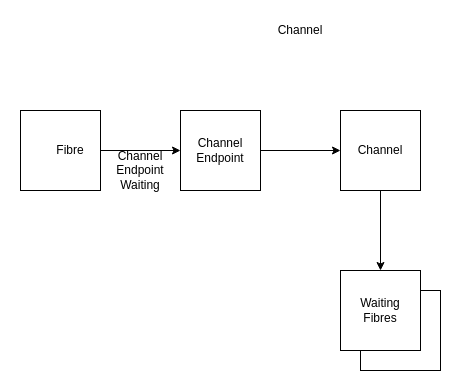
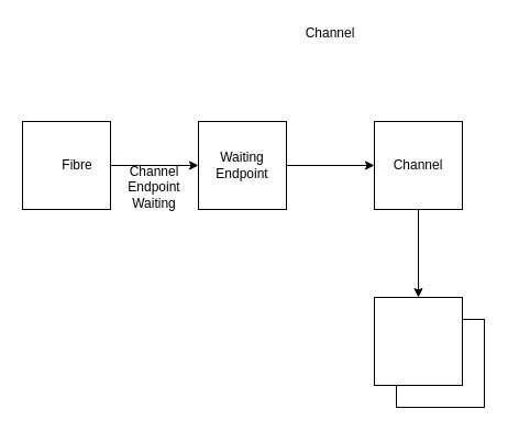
  <mxCell id="0" />
  <mxCell id="1" parent="0" />
  <mxCell id="2" value="" style="whiteSpace=wrap;html=1;aspect=fixed;" vertex="1" parent="1"><mxGeometry x="20" y="110" width="80" height="80" as="geometry" /></mxCell>
  <mxCell id="3" value="" style="whiteSpace=wrap;html=1;aspect=fixed;" vertex="1" parent="1"><mxGeometry x="180" y="110" width="80" height="80" as="geometry" /></mxCell>
  <mxCell id="4" value="" style="whiteSpace=wrap;html=1;aspect=fixed;" vertex="1" parent="1"><mxGeometry x="340" y="110" width="80" height="80" as="geometry" /></mxCell>
  <mxCell id="5" value="" style="whiteSpace=wrap;html=1;aspect=fixed;" vertex="1" parent="1"><mxGeometry x="360" y="290" width="80" height="80" as="geometry" /></mxCell>
  <mxCell id="6" value="" style="whiteSpace=wrap;html=1;aspect=fixed;" vertex="1" parent="1"><mxGeometry x="340" y="270" width="80" height="80" as="geometry" /></mxCell>
  <mxCell id="7" value="Fibre" style="text;html=1;strokeColor=none;fillColor=none;align=center;verticalAlign=middle;whiteSpace=wrap;rounded=0;" vertex="1" parent="1"><mxGeometry x="50" y="140" width="40" height="20" as="geometry" /></mxCell>
  <mxCell id="8" value="Channel" style="text;html=1;strokeColor=none;fillColor=none;align=center;verticalAlign=middle;whiteSpace=wrap;rounded=0;" vertex="1" parent="1"><mxGeometry x="280" y="20" width="40" height="20" as="geometry" /></mxCell>
- <mxCell id="9" value="Channel&lt;br&gt;Endpoint" style="text;html=1;strokeColor=none;fillColor=none;align=center;verticalAlign=middle;whiteSpace=wrap;rounded=0;" vertex="1" parent="1"><mxGeometry x="200" y="140" width="40" height="20" as="geometry" /></mxCell>
+ <mxCell id="9" value="Waiting&lt;br&gt;Endpoint" style="text;html=1;strokeColor=none;fillColor=none;align=center;verticalAlign=middle;whiteSpace=wrap;rounded=0;" vertex="1" parent="1"><mxGeometry x="200" y="140" width="40" height="20" as="geometry" /></mxCell>
  <mxCell id="10" value="Channel" style="text;html=1;strokeColor=none;fillColor=none;align=center;verticalAlign=middle;whiteSpace=wrap;rounded=0;" vertex="1" parent="1"><mxGeometry x="360" y="140" width="40" height="20" as="geometry" /></mxCell>
- <mxCell id="11" value="Waiting&lt;br&gt;Fibres" style="text;html=1;strokeColor=none;fillColor=none;align=center;verticalAlign=middle;whiteSpace=wrap;rounded=0;" vertex="1" parent="1"><mxGeometry x="360" y="300" width="40" height="20" as="geometry" /></mxCell>
  <mxCell id="12" value="" style="endArrow=classic;html=1;exitX=1;exitY=0.5;exitDx=0;exitDy=0;entryX=0;entryY=0.5;entryDx=0;entryDy=0;" edge="1" parent="1" source="2" target="3"><mxGeometry width="50" height="50" relative="1" as="geometry"><mxPoint x="330" y="270" as="sourcePoint" /><mxPoint x="380" y="220" as="targetPoint" /></mxGeometry></mxCell>
  <mxCell id="13" value="" style="endArrow=classic;html=1;entryX=0;entryY=0.5;entryDx=0;entryDy=0;exitX=1;exitY=0.5;exitDx=0;exitDy=0;" edge="1" parent="1" source="3" target="4"><mxGeometry width="50" height="50" relative="1" as="geometry"><mxPoint x="330" y="270" as="sourcePoint" /><mxPoint x="380" y="220" as="targetPoint" /></mxGeometry></mxCell>
  <mxCell id="14" value="" style="endArrow=classic;html=1;exitX=0.5;exitY=1;exitDx=0;exitDy=0;entryX=0.5;entryY=0;entryDx=0;entryDy=0;" edge="1" parent="1" source="4" target="6"><mxGeometry width="50" height="50" relative="1" as="geometry"><mxPoint x="330" y="270" as="sourcePoint" /><mxPoint x="380" y="220" as="targetPoint" /></mxGeometry></mxCell>
  <mxCell id="15" value="Channel&lt;br&gt;Endpoint&lt;br&gt;Waiting" style="text;html=1;strokeColor=none;fillColor=none;align=center;verticalAlign=middle;whiteSpace=wrap;rounded=0;" vertex="1" parent="1"><mxGeometry x="120" y="160" width="40" height="20" as="geometry" /></mxCell>
